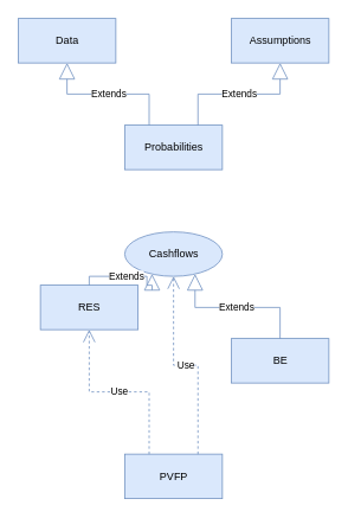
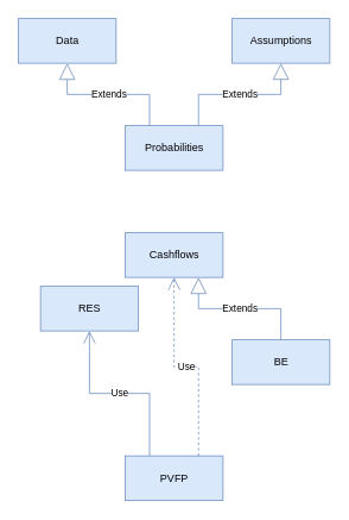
  <mxCell id="0" />
  <mxCell id="1" parent="0" />
  <mxCell id="2" value="BE" style="html=1;fillColor=#dae8fc;strokeColor=#6c8ebf;" vertex="1" parent="1"><mxGeometry x="260" y="380" width="110" height="50" as="geometry" /></mxCell>
  <mxCell id="3" value="RES" style="html=1;fillColor=#dae8fc;strokeColor=#6c8ebf;" vertex="1" parent="1"><mxGeometry x="45" y="320" width="110" height="50" as="geometry" /></mxCell>
  <mxCell id="4" value="PVFP" style="html=1;fillColor=#dae8fc;strokeColor=#6c8ebf;" vertex="1" parent="1"><mxGeometry x="140" y="510" width="110" height="50" as="geometry" /></mxCell>
- <mxCell id="5" value="Cashflows" style="ellipse;html=1;fillColor=#dae8fc;strokeColor=#6c8ebf;" vertex="1" parent="1"><mxGeometry x="140" y="260" width="110" height="50" as="geometry" /></mxCell>
+ <mxCell id="5" value="Cashflows" style="html=1;fillColor=#dae8fc;strokeColor=#6c8ebf;" vertex="1" parent="1"><mxGeometry x="140" y="260" width="110" height="50" as="geometry" /></mxCell>
  <mxCell id="6" value="Probabilities" style="html=1;fillColor=#dae8fc;strokeColor=#6c8ebf;" vertex="1" parent="1"><mxGeometry x="140" y="140" width="110" height="50" as="geometry" /></mxCell>
  <mxCell id="7" value="Assumptions" style="html=1;fillColor=#dae8fc;strokeColor=#6c8ebf;" vertex="1" parent="1"><mxGeometry x="260" y="20" width="110" height="50" as="geometry" /></mxCell>
  <mxCell id="8" value="Data" style="html=1;fillColor=#dae8fc;strokeColor=#6c8ebf;" vertex="1" parent="1"><mxGeometry x="20" y="20" width="110" height="50" as="geometry" /></mxCell>
  <mxCell id="9" value="Extends" style="endArrow=block;endSize=16;endFill=0;html=1;rounded=0;exitX=0.75;exitY=0;exitDx=0;exitDy=0;entryX=0.5;entryY=1;entryDx=0;entryDy=0;edgeStyle=orthogonalEdgeStyle;fillColor=#dae8fc;strokeColor=#6c8ebf;" edge="1" parent="1" source="6" target="7"><mxGeometry width="160" relative="1" as="geometry"><mxPoint x="180" y="390" as="sourcePoint" /><mxPoint x="340" y="390" as="targetPoint" /></mxGeometry></mxCell>
  <mxCell id="10" value="Extends" style="endArrow=block;endSize=16;endFill=0;html=1;rounded=0;entryX=0.5;entryY=1;entryDx=0;entryDy=0;edgeStyle=orthogonalEdgeStyle;exitX=0.25;exitY=0;exitDx=0;exitDy=0;fillColor=#dae8fc;strokeColor=#6c8ebf;" edge="1" parent="1" source="6" target="8"><mxGeometry width="160" relative="1" as="geometry"><mxPoint x="205" y="150" as="sourcePoint" /><mxPoint x="325" y="100" as="targetPoint" /></mxGeometry></mxCell>
- <mxCell id="11" value="Extends" style="endArrow=block;endSize=16;endFill=0;html=1;rounded=0;exitX=0.5;exitY=0;exitDx=0;exitDy=0;entryX=0.25;entryY=1;entryDx=0;entryDy=0;edgeStyle=orthogonalEdgeStyle;fillColor=#dae8fc;strokeColor=#6c8ebf;" edge="1" parent="1" source="3" target="5"><mxGeometry width="160" relative="1" as="geometry"><mxPoint x="205" y="150" as="sourcePoint" /><mxPoint x="325" y="100" as="targetPoint" /></mxGeometry></mxCell>
  <mxCell id="12" value="Extends" style="endArrow=block;endSize=16;endFill=0;html=1;rounded=0;exitX=0.5;exitY=0;exitDx=0;exitDy=0;entryX=0.75;entryY=1;entryDx=0;entryDy=0;edgeStyle=orthogonalEdgeStyle;fillColor=#dae8fc;strokeColor=#6c8ebf;" edge="1" parent="1" source="2" target="5"><mxGeometry width="160" relative="1" as="geometry"><mxPoint x="95" y="370" as="sourcePoint" /><mxPoint x="177.5" y="320" as="targetPoint" /></mxGeometry></mxCell>
  <mxCell id="13" value="Use" style="endArrow=open;endSize=12;dashed=1;html=1;rounded=0;exitX=0.75;exitY=0;exitDx=0;exitDy=0;edgeStyle=orthogonalEdgeStyle;fillColor=#dae8fc;strokeColor=#6c8ebf;" edge="1" parent="1" source="4" target="5"><mxGeometry width="160" relative="1" as="geometry"><mxPoint x="180" y="390" as="sourcePoint" /><mxPoint x="340" y="390" as="targetPoint" /></mxGeometry></mxCell>
- <mxCell id="14" value="Use" style="endArrow=open;endSize=12;dashed=1;html=1;rounded=0;exitX=0.25;exitY=0;exitDx=0;exitDy=0;entryX=0.5;entryY=1;entryDx=0;entryDy=0;edgeStyle=orthogonalEdgeStyle;fillColor=#dae8fc;strokeColor=#6c8ebf;" edge="1" parent="1" source="4" target="3"><mxGeometry width="160" relative="1" as="geometry"><mxPoint x="205" y="540" as="sourcePoint" /><mxPoint x="295" y="440" as="targetPoint" /></mxGeometry></mxCell>
+ <mxCell id="14" value="Use" style="endArrow=open;endSize=12;dashed=0;html=1;rounded=0;exitX=0.25;exitY=0;exitDx=0;exitDy=0;entryX=0.5;entryY=1;entryDx=0;entryDy=0;edgeStyle=orthogonalEdgeStyle;fillColor=#dae8fc;strokeColor=#6c8ebf;" edge="1" parent="1" source="4" target="3"><mxGeometry width="160" relative="1" as="geometry"><mxPoint x="205" y="540" as="sourcePoint" /><mxPoint x="295" y="440" as="targetPoint" /></mxGeometry></mxCell>
